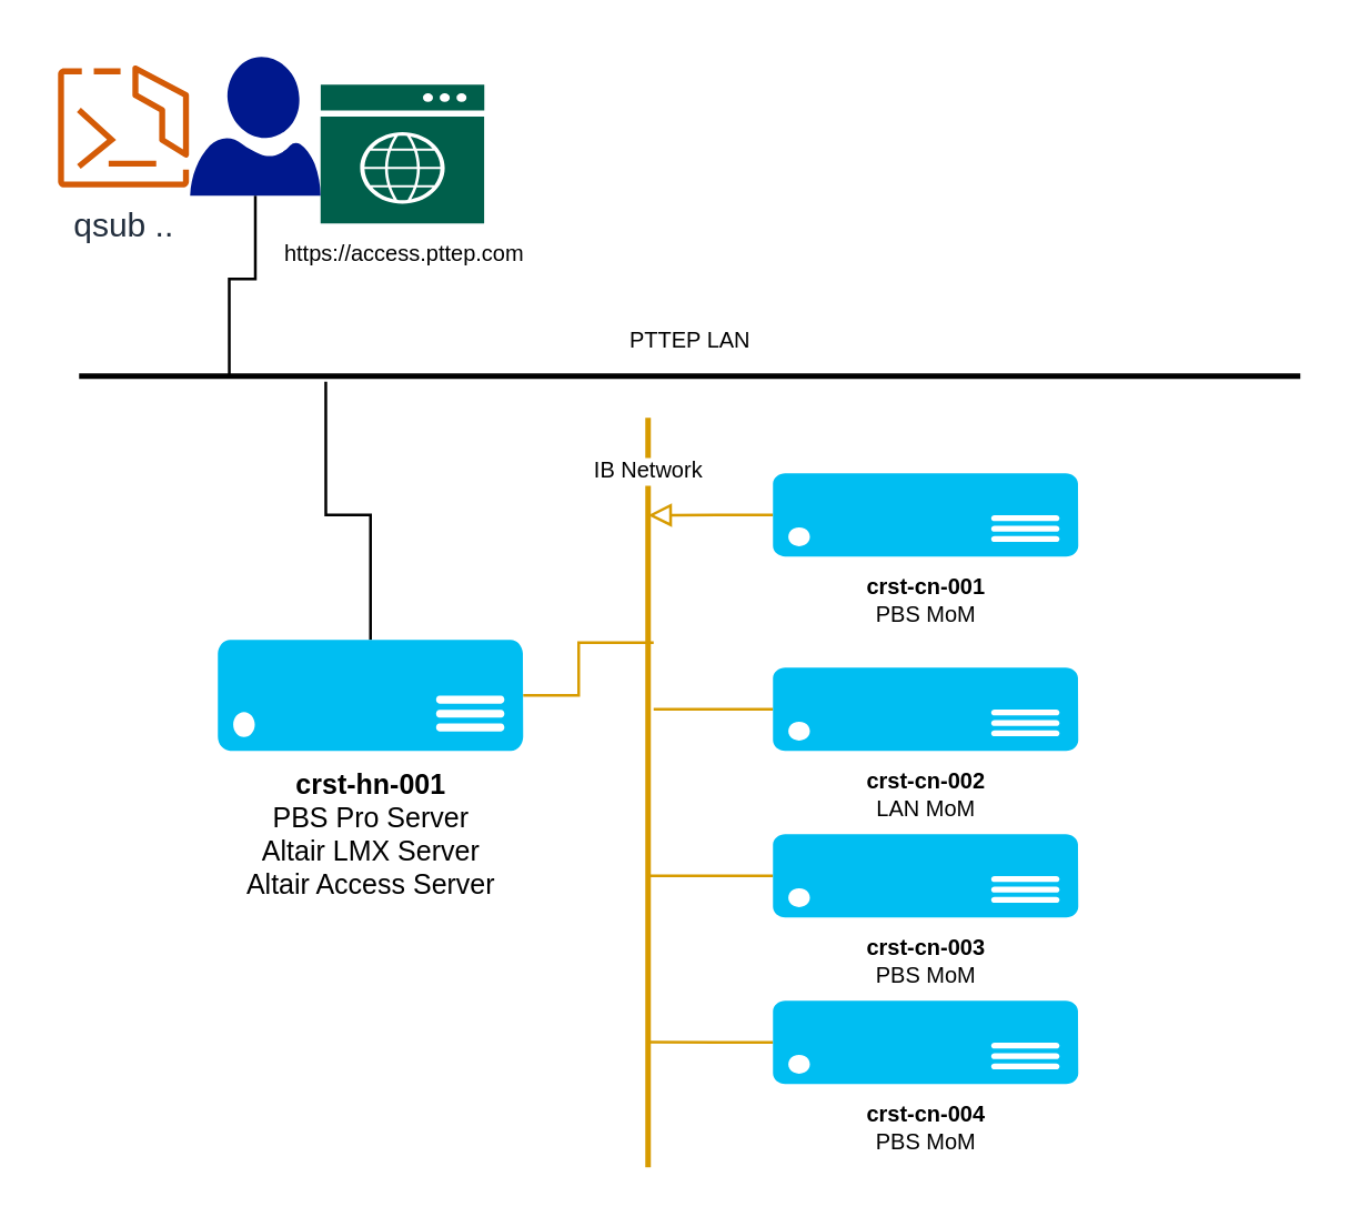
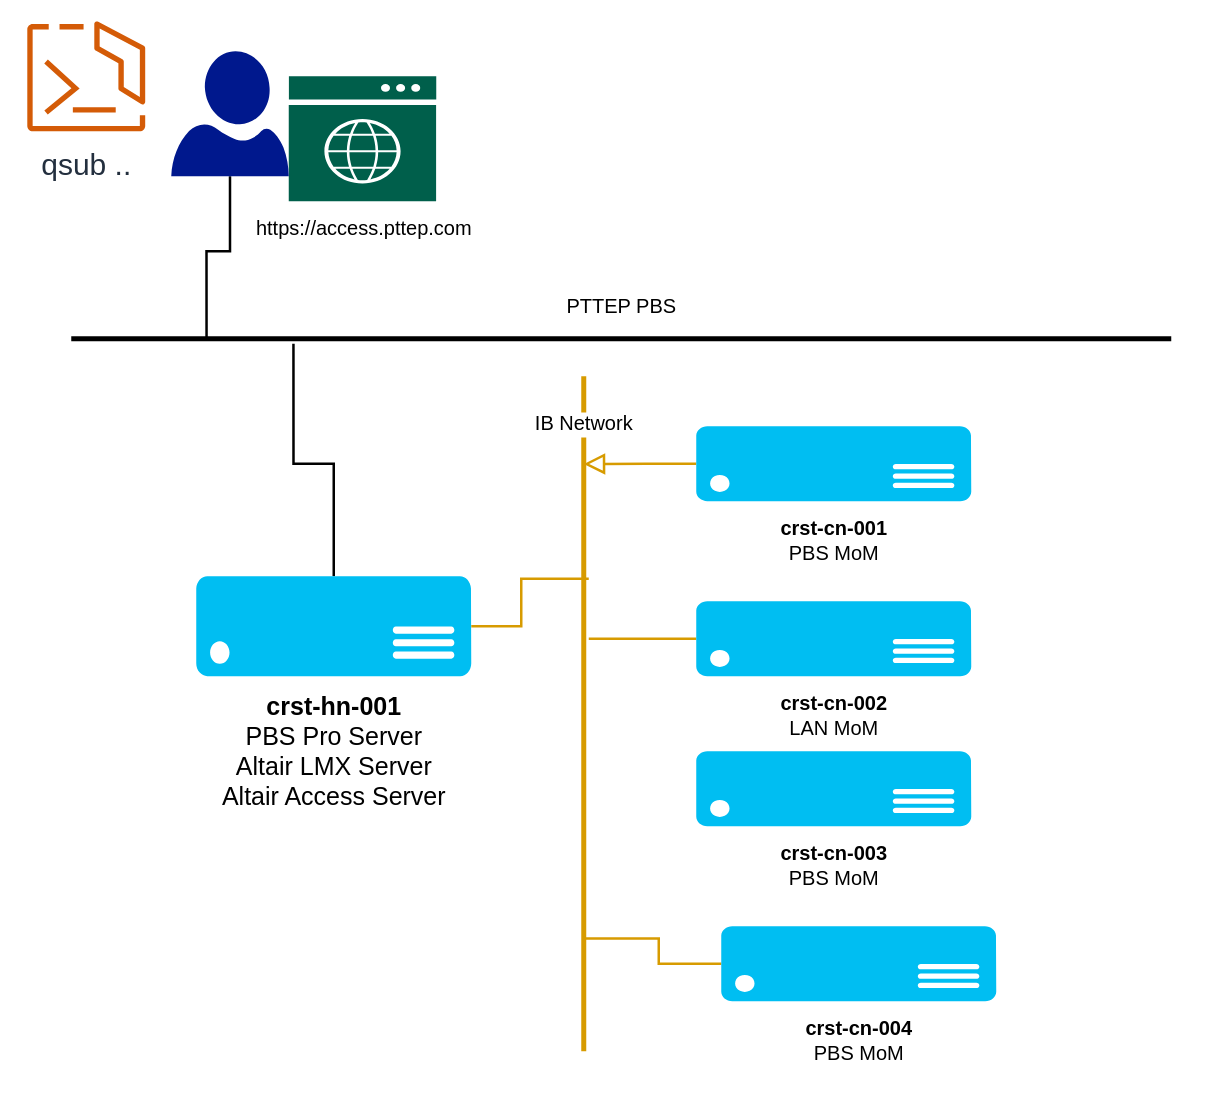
  <mxCell id="0" />
  <mxCell id="1" parent="0" />
  <mxCell id="2" style="rounded=0;orthogonalLoop=1;jettySize=auto;html=1;exitX=1;exitY=0.5;exitDx=0;exitDy=0;exitPerimeter=0;entryX=0.3;entryY=0.3;entryDx=0;entryDy=0;entryPerimeter=0;fontSize=8;horizontal=0;strokeColor=#d79b00;edgeStyle=orthogonalEdgeStyle;endArrow=none;endFill=0;fillColor=#ffe6cc;" parent="1" source="4" target="14" edge="1"><mxGeometry relative="1" as="geometry" /></mxCell>
  <mxCell id="3" style="edgeStyle=orthogonalEdgeStyle;rounded=0;orthogonalLoop=1;jettySize=auto;html=1;entryX=0.202;entryY=0.7;entryDx=0;entryDy=0;entryPerimeter=0;strokeColor=default;fontSize=8;endArrow=none;endFill=0;" parent="1" source="4" target="16" edge="1"><mxGeometry relative="1" as="geometry" /></mxCell>
  <mxCell id="4" value="&lt;div style=&quot;&quot;&gt;&lt;font style=&quot;font-size: 10px;&quot;&gt;&lt;b&gt;crst-hn-001&lt;/b&gt;&lt;/font&gt;&lt;/div&gt;&lt;div&gt;&lt;font style=&quot;font-size: 10px;&quot;&gt;PBS Pro Server&lt;/font&gt;&lt;/div&gt;&lt;div&gt;&lt;font style=&quot;font-size: 10px;&quot;&gt;Altair LMX Server&lt;/font&gt;&lt;/div&gt;&lt;div style=&quot;&quot;&gt;&lt;font style=&quot;font-size: 10px;&quot;&gt;Altair Access Server&lt;font style=&quot;font-size: 10px;&quot;&gt;&lt;br&gt;&lt;/font&gt;&lt;/font&gt;&lt;/div&gt;" style="verticalLabelPosition=bottom;html=1;verticalAlign=top;align=center;strokeColor=none;fillColor=#00BEF2;shape=mxgraph.azure.server;fontSize=10;" parent="1" vertex="1"><mxGeometry x="78" y="230" width="110" height="40" as="geometry" /></mxCell>
  <mxCell id="5" style="edgeStyle=orthogonalEdgeStyle;rounded=0;orthogonalLoop=1;jettySize=auto;html=1;entryX=0.13;entryY=0.5;entryDx=0;entryDy=0;entryPerimeter=0;strokeColor=#d79b00;fontSize=8;endArrow=block;endFill=0;fillColor=#ffe6cc;" parent="1" source="6" target="14" edge="1"><mxGeometry relative="1" as="geometry" /></mxCell>
  <mxCell id="6" value="&lt;div style=&quot;font-size: 8px;&quot;&gt;&lt;font style=&quot;font-size: 8px;&quot;&gt;&lt;b style=&quot;font-size: 8px;&quot;&gt;crst-cn-001&lt;/b&gt;&lt;/font&gt;&lt;/div&gt;&lt;div style=&quot;font-size: 8px;&quot;&gt;&lt;font style=&quot;font-size: 8px;&quot;&gt;PBS MoM&lt;br style=&quot;font-size: 8px;&quot;&gt;&lt;/font&gt;&lt;/div&gt;" style="verticalLabelPosition=bottom;html=1;verticalAlign=top;align=center;strokeColor=none;fillColor=#00BEF2;shape=mxgraph.azure.server;fontSize=8;" parent="1" vertex="1"><mxGeometry x="278" y="170" width="110" height="30" as="geometry" /></mxCell>
  <mxCell id="7" style="edgeStyle=orthogonalEdgeStyle;rounded=0;orthogonalLoop=1;jettySize=auto;html=1;entryX=0.389;entryY=0.3;entryDx=0;entryDy=0;entryPerimeter=0;strokeColor=#d79b00;fontSize=8;endArrow=none;endFill=0;fillColor=#ffe6cc;" parent="1" source="8" target="14" edge="1"><mxGeometry relative="1" as="geometry" /></mxCell>
  <mxCell id="8" value="&lt;div style=&quot;font-size: 8px;&quot;&gt;&lt;font style=&quot;font-size: 8px;&quot;&gt;&lt;b style=&quot;font-size: 8px;&quot;&gt;crst-cn-002&lt;/b&gt;&lt;/font&gt;&lt;/div&gt;&lt;div style=&quot;font-size: 8px;&quot;&gt;&lt;font style=&quot;font-size: 8px;&quot;&gt;LAN MoM&lt;br style=&quot;font-size: 8px;&quot;&gt;&lt;/font&gt;&lt;/div&gt;" style="verticalLabelPosition=bottom;html=1;verticalAlign=top;align=center;strokeColor=none;fillColor=#00BEF2;shape=mxgraph.azure.server;fontSize=8;" parent="1" vertex="1"><mxGeometry x="278" y="240" width="110" height="30" as="geometry" /></mxCell>
- <mxCell id="9" style="edgeStyle=orthogonalEdgeStyle;rounded=0;orthogonalLoop=1;jettySize=auto;html=1;entryX=0.611;entryY=0.5;entryDx=0;entryDy=0;entryPerimeter=0;strokeColor=#d79b00;fontSize=8;endArrow=none;endFill=0;fillColor=#ffe6cc;" parent="1" source="10" target="14" edge="1"><mxGeometry relative="1" as="geometry" /></mxCell>
  <mxCell id="10" value="&lt;div style=&quot;font-size: 8px;&quot;&gt;&lt;font style=&quot;font-size: 8px;&quot;&gt;&lt;b style=&quot;font-size: 8px;&quot;&gt;crst-cn-003&lt;/b&gt;&lt;/font&gt;&lt;/div&gt;&lt;div style=&quot;font-size: 8px;&quot;&gt;&lt;font style=&quot;font-size: 8px;&quot;&gt;PBS MoM&lt;br style=&quot;font-size: 8px;&quot;&gt;&lt;/font&gt;&lt;/div&gt;" style="verticalLabelPosition=bottom;html=1;verticalAlign=top;align=center;strokeColor=none;fillColor=#00BEF2;shape=mxgraph.azure.server;fontSize=8;" parent="1" vertex="1"><mxGeometry x="278" y="300" width="110" height="30" as="geometry" /></mxCell>
  <mxCell id="11" style="edgeStyle=orthogonalEdgeStyle;rounded=0;orthogonalLoop=1;jettySize=auto;html=1;entryX=0.833;entryY=0.5;entryDx=0;entryDy=0;entryPerimeter=0;strokeColor=#d79b00;fontSize=8;endArrow=none;endFill=0;fillColor=#ffe6cc;" parent="1" source="12" target="14" edge="1"><mxGeometry relative="1" as="geometry" /></mxCell>
- <mxCell id="12" value="&lt;div style=&quot;font-size: 8px;&quot;&gt;&lt;font style=&quot;font-size: 8px;&quot;&gt;&lt;b style=&quot;font-size: 8px;&quot;&gt;crst-cn-004&lt;/b&gt;&lt;/font&gt;&lt;/div&gt;&lt;div style=&quot;font-size: 8px;&quot;&gt;&lt;font style=&quot;font-size: 8px;&quot;&gt;PBS MoM&lt;br style=&quot;font-size: 8px;&quot;&gt;&lt;/font&gt;&lt;/div&gt;" style="verticalLabelPosition=bottom;html=1;verticalAlign=top;align=center;strokeColor=none;fillColor=#00BEF2;shape=mxgraph.azure.server;fontSize=8;" parent="1" vertex="1"><mxGeometry x="278" y="360" width="110" height="30" as="geometry" /></mxCell>
+ <mxCell id="12" value="&lt;div style=&quot;font-size: 8px;&quot;&gt;&lt;font style=&quot;font-size: 8px;&quot;&gt;&lt;b style=&quot;font-size: 8px;&quot;&gt;crst-cn-004&lt;/b&gt;&lt;/font&gt;&lt;/div&gt;&lt;div style=&quot;font-size: 8px;&quot;&gt;&lt;font style=&quot;font-size: 8px;&quot;&gt;PBS MoM&lt;br style=&quot;font-size: 8px;&quot;&gt;&lt;/font&gt;&lt;/div&gt;" style="verticalLabelPosition=bottom;html=1;verticalAlign=top;align=center;strokeColor=none;fillColor=#00BEF2;shape=mxgraph.azure.server;fontSize=8;" parent="1" vertex="1"><mxGeometry x="288" y="370" width="110" height="30" as="geometry" /></mxCell>
  <mxCell id="13" style="edgeStyle=orthogonalEdgeStyle;rounded=0;orthogonalLoop=1;jettySize=auto;html=1;exitX=0.5;exitY=1;exitDx=0;exitDy=0;exitPerimeter=0;fontSize=8;" parent="1" source="12" target="12" edge="1"><mxGeometry relative="1" as="geometry" /></mxCell>
  <mxCell id="14" value="IB Network" style="line;strokeWidth=2;direction=south;html=1;fontSize=8;fillColor=#ffe6cc;strokeColor=#d79b00;" parent="1" vertex="1"><mxGeometry x="228" y="150" width="10" height="270" as="geometry" /></mxCell>
  <mxCell id="15" value="&lt;div&gt;https://access.pttep.com&lt;/div&gt;" style="sketch=0;pointerEvents=1;shadow=0;dashed=0;html=1;strokeColor=none;fillColor=#005F4B;labelPosition=center;verticalLabelPosition=bottom;verticalAlign=top;align=center;outlineConnect=0;shape=mxgraph.veeam2.web_console;fontSize=8;" parent="1" vertex="1"><mxGeometry x="115" y="30" width="59" height="50" as="geometry" /></mxCell>
- <mxCell id="16" value="PTTEP LAN" style="line;strokeWidth=2;html=1;fontSize=8;labelPosition=center;verticalLabelPosition=top;align=center;verticalAlign=bottom;" parent="1" vertex="1"><mxGeometry x="28" y="130" width="440" height="10" as="geometry" /></mxCell>
+ <mxCell id="16" value="PTTEP PBS" style="line;strokeWidth=2;html=1;fontSize=8;labelPosition=center;verticalLabelPosition=top;align=center;verticalAlign=bottom;" parent="1" vertex="1"><mxGeometry x="28" y="130" width="440" height="10" as="geometry" /></mxCell>
  <mxCell id="17" style="edgeStyle=orthogonalEdgeStyle;rounded=0;orthogonalLoop=1;jettySize=auto;html=1;entryX=0.123;entryY=0.5;entryDx=0;entryDy=0;entryPerimeter=0;strokeColor=default;fontSize=8;endArrow=none;endFill=0;" parent="1" source="18" target="16" edge="1"><mxGeometry relative="1" as="geometry" /></mxCell>
  <mxCell id="18" value="" style="sketch=0;aspect=fixed;pointerEvents=1;shadow=0;dashed=0;html=1;strokeColor=none;labelPosition=center;verticalLabelPosition=bottom;verticalAlign=top;align=center;fillColor=#00188D;shape=mxgraph.azure.user;fontSize=8;" parent="1" vertex="1"><mxGeometry x="68" y="20" width="47" height="50" as="geometry" /></mxCell>
- <mxCell id="19" value="qsub .." style="sketch=0;outlineConnect=0;fontColor=#232F3E;gradientColor=none;fillColor=#D45B07;strokeColor=none;dashed=0;verticalLabelPosition=bottom;verticalAlign=top;align=center;html=1;fontSize=12;fontStyle=0;aspect=fixed;pointerEvents=1;shape=mxgraph.aws4.ecs_copilot_cli;" parent="1" vertex="1"><mxGeometry x="20" y="23" width="48" height="44" as="geometry" /></mxCell>
+ <mxCell id="19" value="qsub .." style="sketch=0;outlineConnect=0;fontColor=#232F3E;gradientColor=none;fillColor=#D45B07;strokeColor=none;dashed=0;verticalLabelPosition=bottom;verticalAlign=top;align=center;html=1;fontSize=12;fontStyle=0;aspect=fixed;pointerEvents=1;shape=mxgraph.aws4.ecs_copilot_cli;" parent="1" vertex="1"><mxGeometry x="10" y="8" width="48" height="44" as="geometry" /></mxCell>
